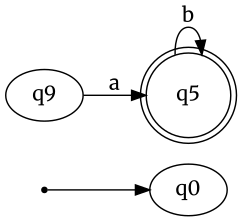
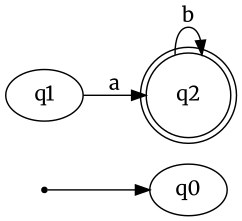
  digraph {
    fontname=Merriweather
    rankdir=LR
    node [fontname=Merriweather]
    edge [fontname=Merriweather]
    inic [shape=point]
    q0
-   q2 [shape=doublecircle label=q5]
-   q1 [label=q9]
+   q2 [shape=doublecircle]
+   q1
    inic -> q0
    q2 -> q2 [label=b]
    q1 -> q2 [label=a]
  }
